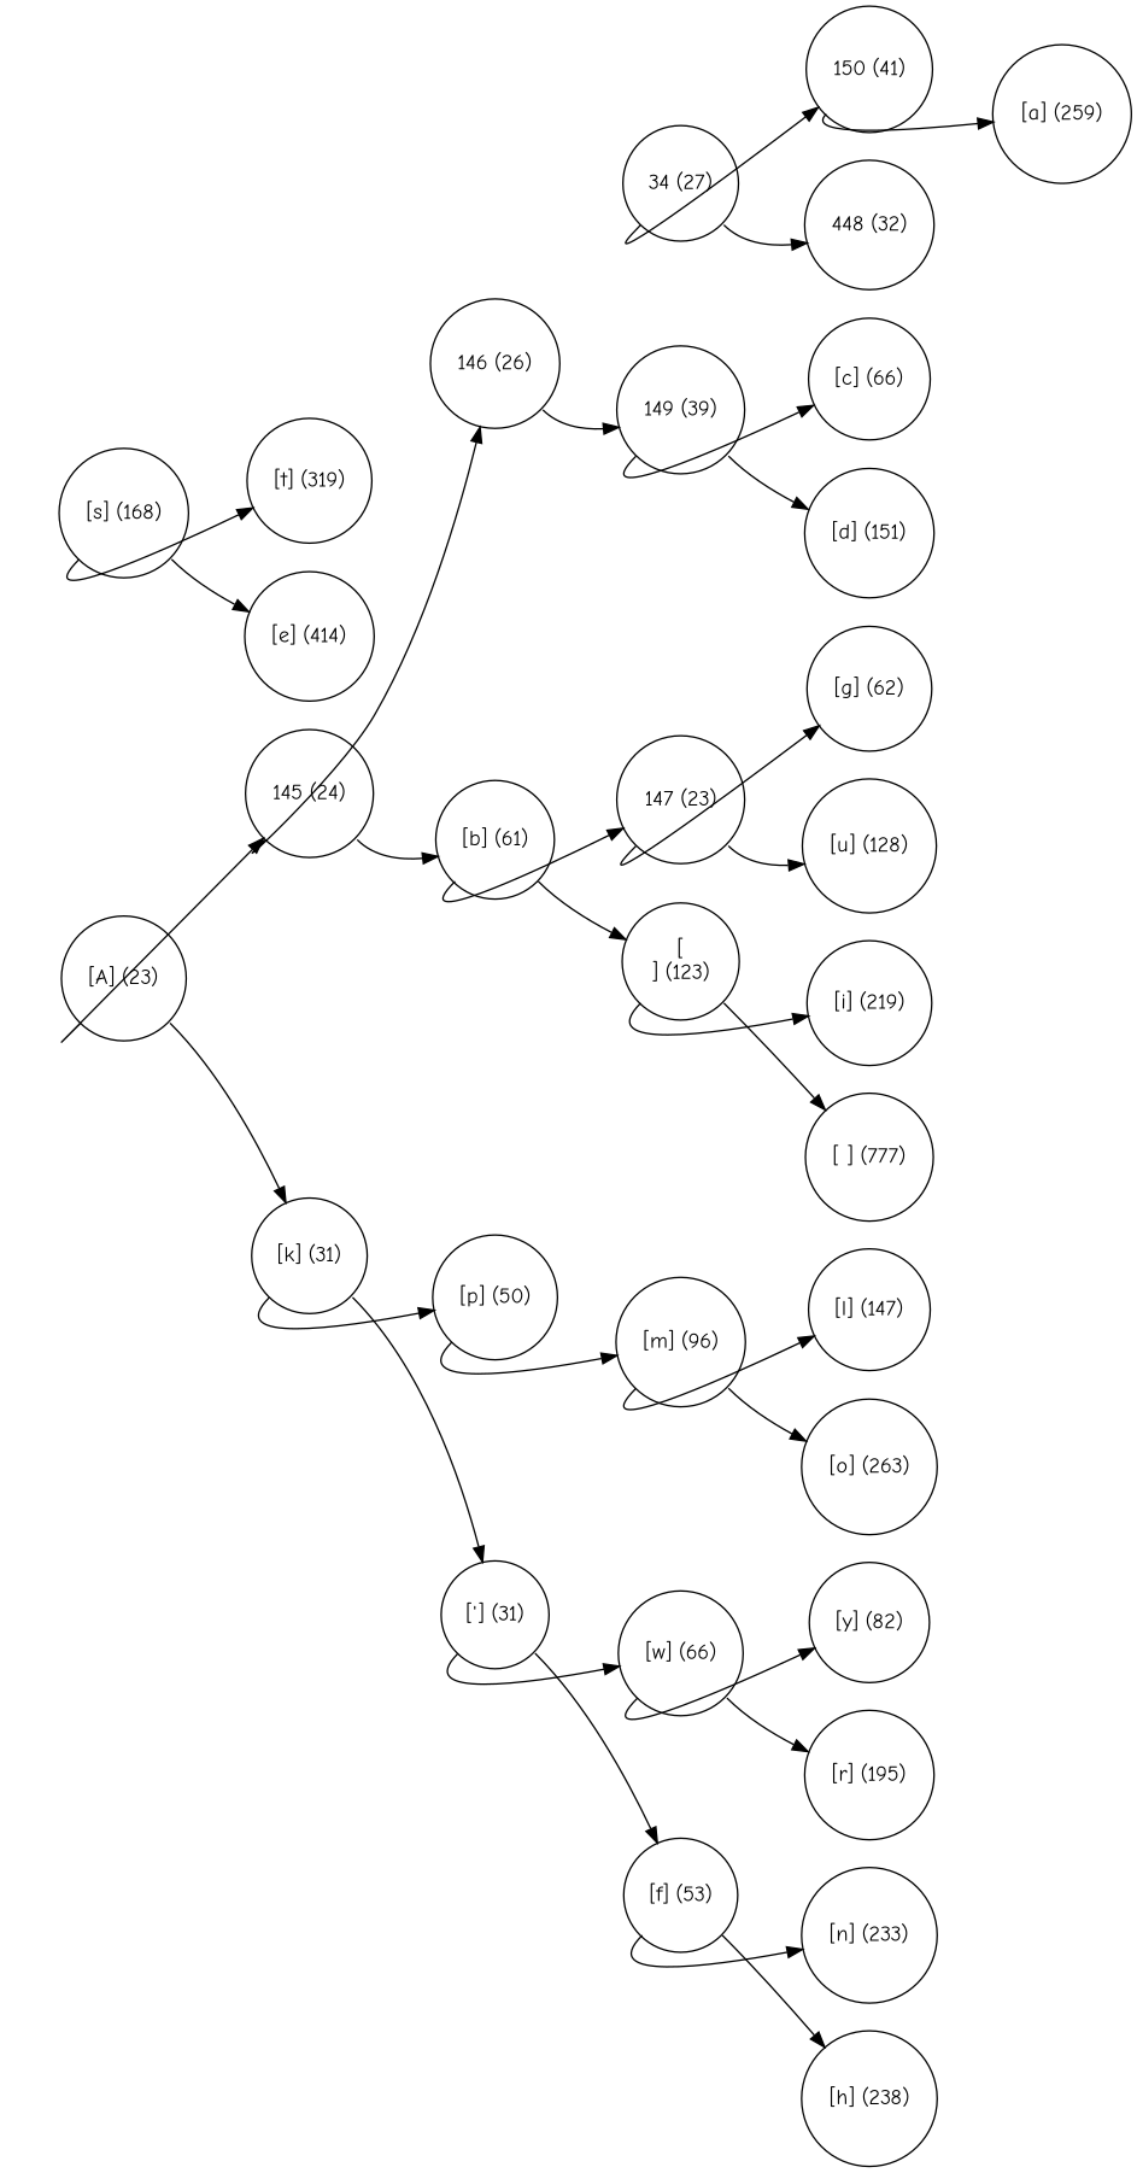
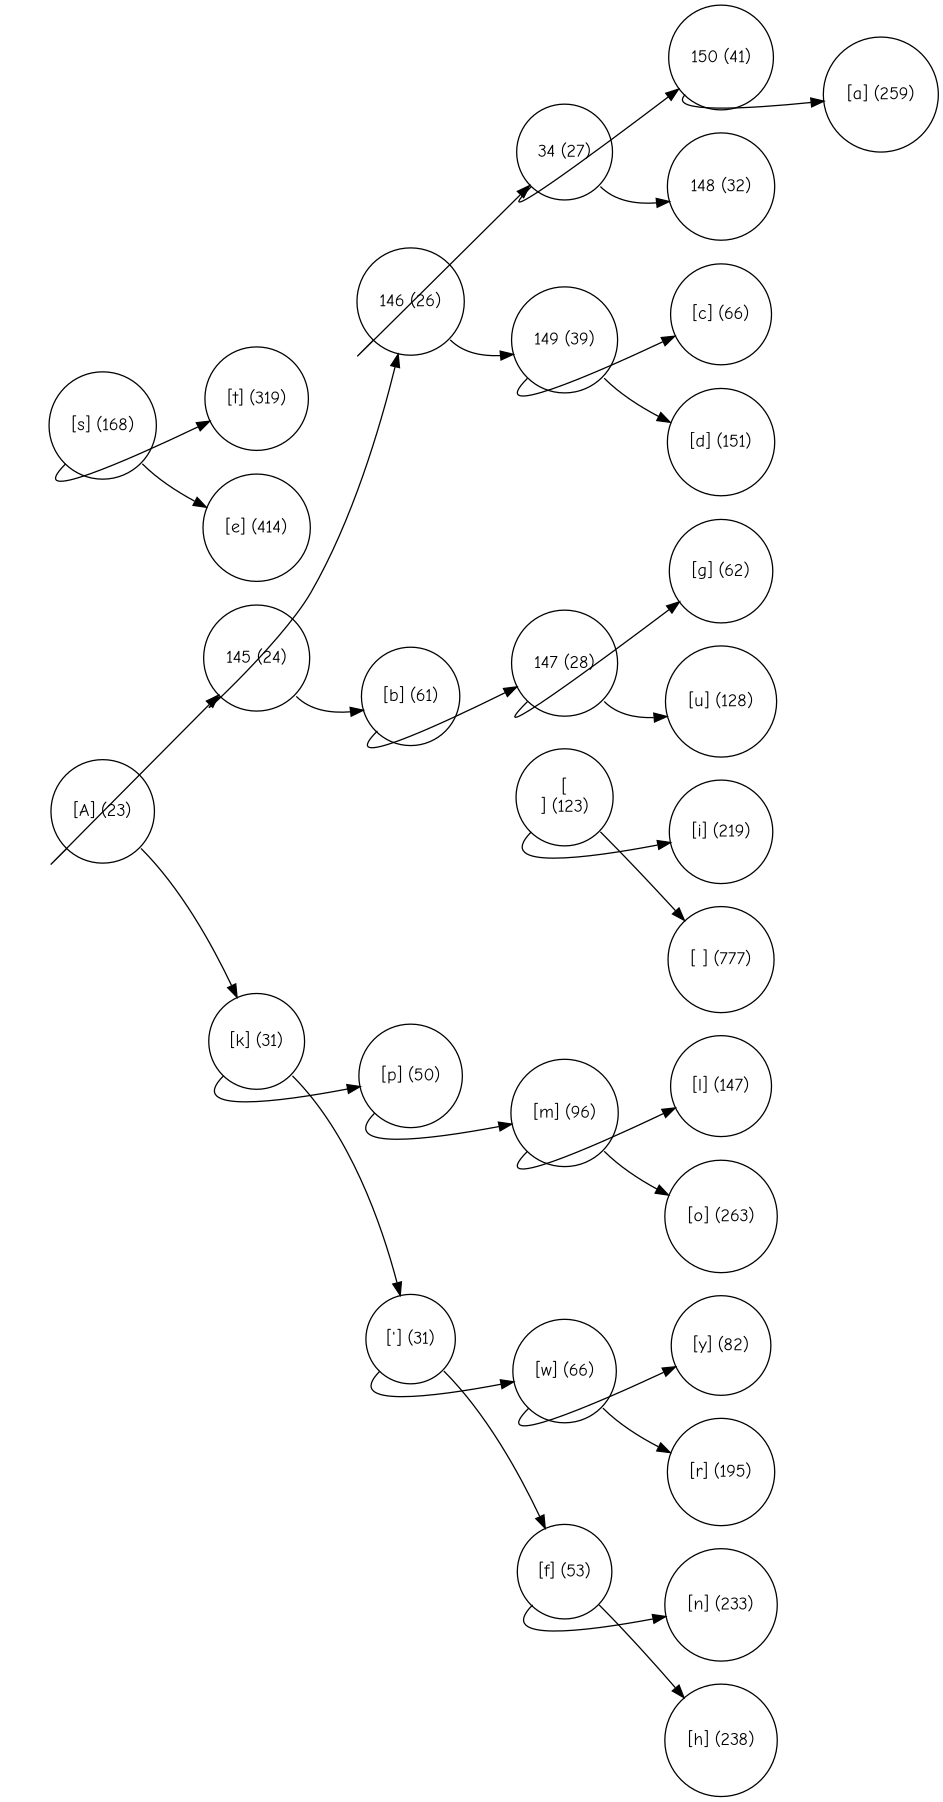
  digraph {
    fontname="Comic Neue"
    rankdir=LR
    node [fontname="Comic Neue" shape=circle]
    edge [fontname="Comic Neue" tailport=sw]
    n1 [label="[A] (23)" width=0.5]
    n2 [label="145 (24)" width=0.5]
    n3 [label="[k] (31)" width=0.5]
    n4 [label="146 (26)" width=0.5]
    n5 [label="[b] (61)" width=0.5]
    n6 [label="[p] (50)" width=0.5]
    n7 [label="['] (31)" width=0.5]
    n8 [label="34 (27)" width=0.5]
    n9 [label="149 (39)" width=0.5]
-   n10 [label="147 (23)" width=0.5]
+   n10 [label="147 (28)" width=0.5]
    n11 [label="[\n] (123)" width=0.5]
    n12 [label="150 (41)" width=0.5]
-   n13 [label="448 (32)" width=0.5]
+   n13 [label="148 (32)" width=0.5]
    n14 [label="[c] (66)" width=0.5]
    n15 [label="[d] (151)" width=0.5]
    n16 [label="[a] (259)" width=0.5]
    n17 [label="[g] (62)" width=0.5]
    n18 [label="[u] (128)" width=0.5]
    n19 [label="[i] (219)" width=0.5]
    n20 [label="[ ] (777)" width=0.5]
    n21 [label="[m] (96)" width=0.5]
    n22 [label="[w] (66)" width=0.5]
    n23 [label="[f] (53)" width=0.5]
    n24 [label="[l] (147)" width=0.5]
    n25 [label="[o] (263)" width=0.5]
    n26 [label="[s] (168)" width=0.5]
    n27 [label="[t] (319)" width=0.5]
    n28 [label="[e] (414)" width=0.5]
    n29 [label="[y] (82)" width=0.5]
    n30 [label="[r] (195)" width=0.5]
    n31 [label="[n] (233)" width=0.5]
    n32 [label="[h] (238)" width=0.5]
    n1 -> n2
    n1 -> n3 [tailport=se]
    n2 -> n4
    n2 -> n5 [tailport=se]
    n3 -> n6
    n3 -> n7 [tailport=se]
+   n4 -> n8
    n4 -> n9 [tailport=se]
    n5 -> n10
-   n5 -> n11 [tailport=se]
    n6 -> n21
    n7 -> n22
    n7 -> n23 [tailport=se]
    n8 -> n12
    n8 -> n13 [tailport=se]
    n9 -> n14
    n9 -> n15 [tailport=se]
    n10 -> n17
    n10 -> n18 [tailport=se]
    n11 -> n19
    n11 -> n20 [tailport=se]
    n12 -> n16
    n21 -> n24
    n21 -> n25 [tailport=se]
    n22 -> n29
    n22 -> n30 [tailport=se]
    n23 -> n31
    n23 -> n32 [tailport=se]
    n26 -> n27
    n26 -> n28 [tailport=se]
  }
